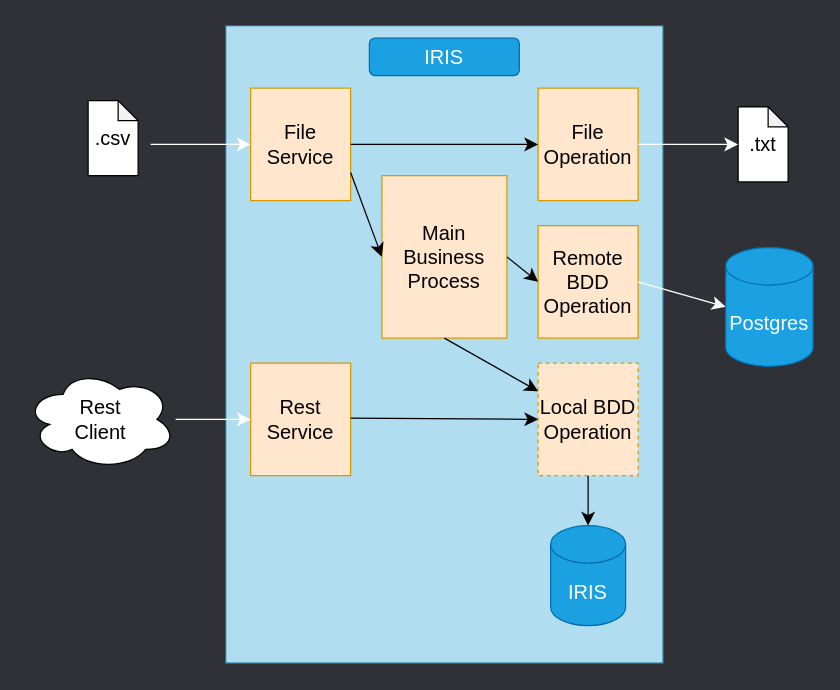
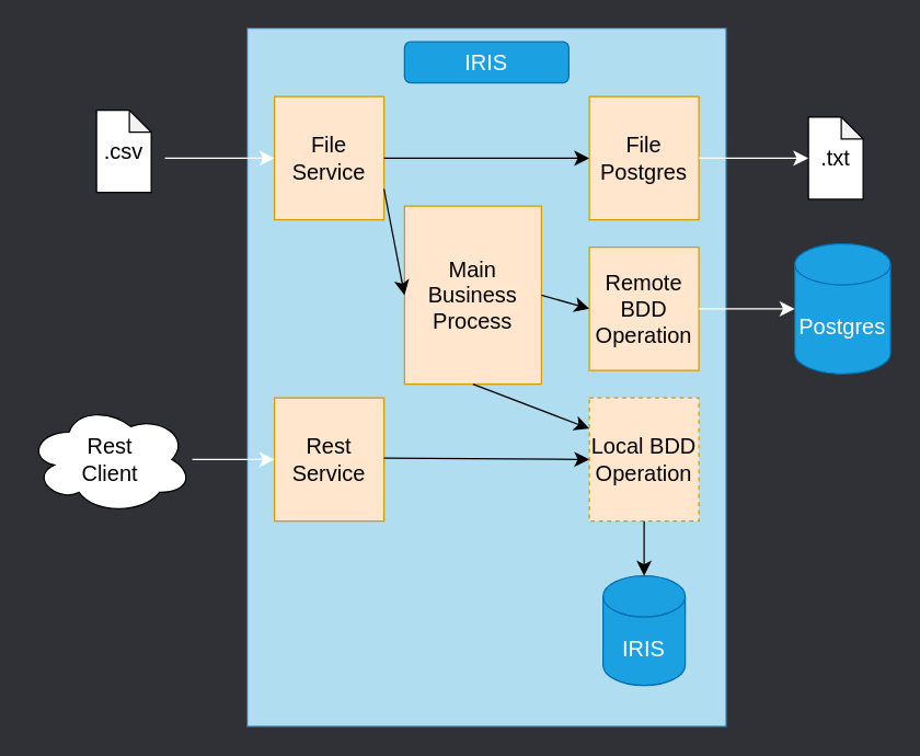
  <mxCell id="0" />
  <mxCell id="1" parent="0" />
  <mxCell id="2" value="" style="rounded=0;whiteSpace=wrap;html=1;fillColor=#b1ddf0;strokeColor=#10739e;" vertex="1" parent="1"><mxGeometry x="180" y="20" width="350" height="510" as="geometry" /></mxCell>
  <mxCell id="3" value=".csv" style="shape=note;whiteSpace=wrap;html=1;backgroundOutline=1;darkOpacity=0.05;fontSize=16;size=16;" vertex="1" parent="1"><mxGeometry x="70" y="80" width="40" height="60" as="geometry" /></mxCell>
  <mxCell id="4" value="IRIS" style="rounded=1;whiteSpace=wrap;html=1;fontSize=16;fillColor=#1ba1e2;fontColor=#ffffff;strokeColor=#006EAF;" vertex="1" parent="1"><mxGeometry x="295" y="30" width="120" height="30" as="geometry" /></mxCell>
  <mxCell id="5" value="File Service" style="rounded=0;whiteSpace=wrap;html=1;fontSize=16;fillColor=#ffe6cc;strokeColor=#d79b00;" vertex="1" parent="1"><mxGeometry x="200" y="70" width="80" height="90" as="geometry" /></mxCell>
- <mxCell id="6" value="File Operation" style="rounded=0;whiteSpace=wrap;html=1;fontSize=16;fillColor=#ffe6cc;strokeColor=#d79b00;" vertex="1" parent="1"><mxGeometry x="430" y="70" width="80" height="90" as="geometry" /></mxCell>
+ <mxCell id="6" value="File Postgres" style="rounded=0;whiteSpace=wrap;html=1;fontSize=16;fillColor=#ffe6cc;strokeColor=#d79b00;" vertex="1" parent="1"><mxGeometry x="430" y="70" width="80" height="90" as="geometry" /></mxCell>
  <mxCell id="7" value="Local BDD Operation" style="rounded=0;whiteSpace=wrap;html=1;fontSize=16;fillColor=#ffe6cc;strokeColor=#d79b00;dashed=1;" vertex="1" parent="1"><mxGeometry x="430" y="290" width="80" height="90" as="geometry" /></mxCell>
  <mxCell id="8" value="Remote BDD Operation" style="rounded=0;whiteSpace=wrap;html=1;fontSize=16;fillColor=#ffe6cc;strokeColor=#d79b00;" vertex="1" parent="1"><mxGeometry x="430" y="180" width="80" height="90" as="geometry" /></mxCell>
  <mxCell id="9" value="IRIS" style="shape=cylinder3;whiteSpace=wrap;html=1;boundedLbl=1;backgroundOutline=1;size=15;fontSize=16;fillColor=#1ba1e2;fontColor=#ffffff;strokeColor=#006EAF;" vertex="1" parent="1"><mxGeometry x="440" y="420" width="60" height="80" as="geometry" /></mxCell>
- <mxCell id="10" value="Postgres" style="shape=cylinder3;whiteSpace=wrap;html=1;boundedLbl=1;backgroundOutline=1;size=15;fontSize=16;fillColor=#1ba1e2;fontColor=#ffffff;strokeColor=#006EAF;" vertex="1" parent="1"><mxGeometry x="580" y="197.5" width="70" height="95" as="geometry" /></mxCell>
+ <mxCell id="10" value="Postgres" style="shape=cylinder3;whiteSpace=wrap;html=1;boundedLbl=1;backgroundOutline=1;size=15;fontSize=16;fillColor=#1ba1e2;fontColor=#ffffff;strokeColor=#006EAF;" vertex="1" parent="1"><mxGeometry x="580" y="177.5" width="70" height="95" as="geometry" /></mxCell>
  <mxCell id="11" style="edgeStyle=none;curved=1;rounded=0;orthogonalLoop=1;jettySize=auto;html=1;exitX=0.5;exitY=1;exitDx=0;exitDy=0;fontSize=12;startSize=8;endSize=8;" edge="1" parent="1" source="6" target="6"><mxGeometry relative="1" as="geometry" /></mxCell>
  <mxCell id="12" value="Rest&lt;br&gt;Service" style="rounded=0;whiteSpace=wrap;html=1;fontSize=16;fillColor=#ffe6cc;strokeColor=#d79b00;" vertex="1" parent="1"><mxGeometry x="200" y="290" width="80" height="90" as="geometry" /></mxCell>
- <mxCell id="13" value="Main&lt;br&gt;Business&lt;br&gt;Process" style="rounded=0;whiteSpace=wrap;html=1;fontSize=16;fillColor=#ffe6cc;strokeColor=#d79b00;" vertex="1" parent="1"><mxGeometry x="305" y="140" width="100" height="130" as="geometry" /></mxCell>
+ <mxCell id="13" value="Main&lt;br&gt;Business&lt;br&gt;Process" style="rounded=0;whiteSpace=wrap;html=1;fontSize=16;fillColor=#ffe6cc;strokeColor=#d79b00;" vertex="1" parent="1"><mxGeometry x="295" y="150" width="100" height="130" as="geometry" /></mxCell>
  <mxCell id="14" value="" style="endArrow=classic;html=1;rounded=0;fontSize=12;startSize=8;endSize=8;curved=1;entryX=0;entryY=0.5;entryDx=0;entryDy=0;strokeColor=#FFFFFF;" edge="1" parent="1" target="5"><mxGeometry width="50" height="50" relative="1" as="geometry"><mxPoint x="120" y="115" as="sourcePoint" /><mxPoint x="370" y="250" as="targetPoint" /></mxGeometry></mxCell>
  <mxCell id="15" value="" style="endArrow=classic;html=1;rounded=0;fontSize=12;startSize=8;endSize=8;curved=1;entryX=0;entryY=0.5;entryDx=0;entryDy=0;entryPerimeter=0;exitX=1;exitY=0.5;exitDx=0;exitDy=0;strokeColor=#FFFFFF;" edge="1" parent="1" source="8" target="10"><mxGeometry width="50" height="50" relative="1" as="geometry"><mxPoint x="320" y="300" as="sourcePoint" /><mxPoint x="370" y="250" as="targetPoint" /></mxGeometry></mxCell>
  <mxCell id="16" value="" style="endArrow=classic;html=1;rounded=0;fontSize=12;startSize=8;endSize=8;curved=1;entryX=0;entryY=0.5;entryDx=0;entryDy=0;exitX=1;exitY=0.5;exitDx=0;exitDy=0;" edge="1" parent="1" source="5" target="6"><mxGeometry width="50" height="50" relative="1" as="geometry"><mxPoint x="320" y="300" as="sourcePoint" /><mxPoint x="370" y="250" as="targetPoint" /></mxGeometry></mxCell>
  <mxCell id="17" value="" style="endArrow=classic;html=1;rounded=0;fontSize=12;startSize=8;endSize=8;curved=1;entryX=0;entryY=0.5;entryDx=0;entryDy=0;exitX=1;exitY=0.75;exitDx=0;exitDy=0;" edge="1" parent="1" source="5" target="13"><mxGeometry width="50" height="50" relative="1" as="geometry"><mxPoint x="320" y="300" as="sourcePoint" /><mxPoint x="370" y="250" as="targetPoint" /></mxGeometry></mxCell>
  <mxCell id="18" value=".txt" style="shape=note;whiteSpace=wrap;html=1;backgroundOutline=1;darkOpacity=0.05;fontSize=16;size=16;" vertex="1" parent="1"><mxGeometry x="590" y="85" width="40" height="60" as="geometry" /></mxCell>
  <mxCell id="19" value="" style="endArrow=classic;html=1;rounded=0;fontSize=12;startSize=8;endSize=8;curved=1;entryX=0;entryY=0.5;entryDx=0;entryDy=0;entryPerimeter=0;exitX=1;exitY=0.5;exitDx=0;exitDy=0;strokeColor=#FFFFFF;" edge="1" parent="1" source="6" target="18"><mxGeometry width="50" height="50" relative="1" as="geometry"><mxPoint x="320" y="300" as="sourcePoint" /><mxPoint x="370" y="250" as="targetPoint" /></mxGeometry></mxCell>
  <mxCell id="20" value="" style="endArrow=classic;html=1;rounded=0;fontSize=12;startSize=8;endSize=8;curved=1;entryX=0;entryY=0.5;entryDx=0;entryDy=0;exitX=1;exitY=0.5;exitDx=0;exitDy=0;" edge="1" parent="1" source="13" target="8"><mxGeometry width="50" height="50" relative="1" as="geometry"><mxPoint x="320" y="300" as="sourcePoint" /><mxPoint x="370" y="250" as="targetPoint" /></mxGeometry></mxCell>
  <mxCell id="21" value="" style="endArrow=classic;html=1;rounded=0;fontSize=12;startSize=8;endSize=8;curved=1;entryX=0.5;entryY=0;entryDx=0;entryDy=0;entryPerimeter=0;exitX=0.5;exitY=1;exitDx=0;exitDy=0;" edge="1" parent="1" source="7" target="9"><mxGeometry width="50" height="50" relative="1" as="geometry"><mxPoint x="320" y="300" as="sourcePoint" /><mxPoint x="370" y="250" as="targetPoint" /></mxGeometry></mxCell>
  <mxCell id="22" value="" style="endArrow=classic;html=1;rounded=0;fontSize=12;startSize=8;endSize=8;curved=1;entryX=0;entryY=0.25;entryDx=0;entryDy=0;exitX=0.5;exitY=1;exitDx=0;exitDy=0;" edge="1" parent="1" source="13" target="7"><mxGeometry width="50" height="50" relative="1" as="geometry"><mxPoint x="320" y="300" as="sourcePoint" /><mxPoint x="370" y="250" as="targetPoint" /></mxGeometry></mxCell>
  <mxCell id="23" value="" style="endArrow=classic;html=1;rounded=0;fontSize=12;startSize=8;endSize=8;curved=1;entryX=0;entryY=0.5;entryDx=0;entryDy=0;" edge="1" parent="1" target="7"><mxGeometry width="50" height="50" relative="1" as="geometry"><mxPoint x="280" y="334" as="sourcePoint" /><mxPoint x="330" y="284" as="targetPoint" /></mxGeometry></mxCell>
  <mxCell id="24" value="Rest&lt;br&gt;Client" style="ellipse;shape=cloud;whiteSpace=wrap;html=1;fontSize=16;" vertex="1" parent="1"><mxGeometry x="20" y="295" width="120" height="80" as="geometry" /></mxCell>
  <mxCell id="25" value="" style="endArrow=classic;html=1;rounded=0;fontSize=12;startSize=8;endSize=8;curved=1;entryX=0;entryY=0.5;entryDx=0;entryDy=0;strokeColor=#FFFFFF;" edge="1" parent="1" target="12"><mxGeometry width="50" height="50" relative="1" as="geometry"><mxPoint x="140" y="335" as="sourcePoint" /><mxPoint x="190" y="290" as="targetPoint" /></mxGeometry></mxCell>
